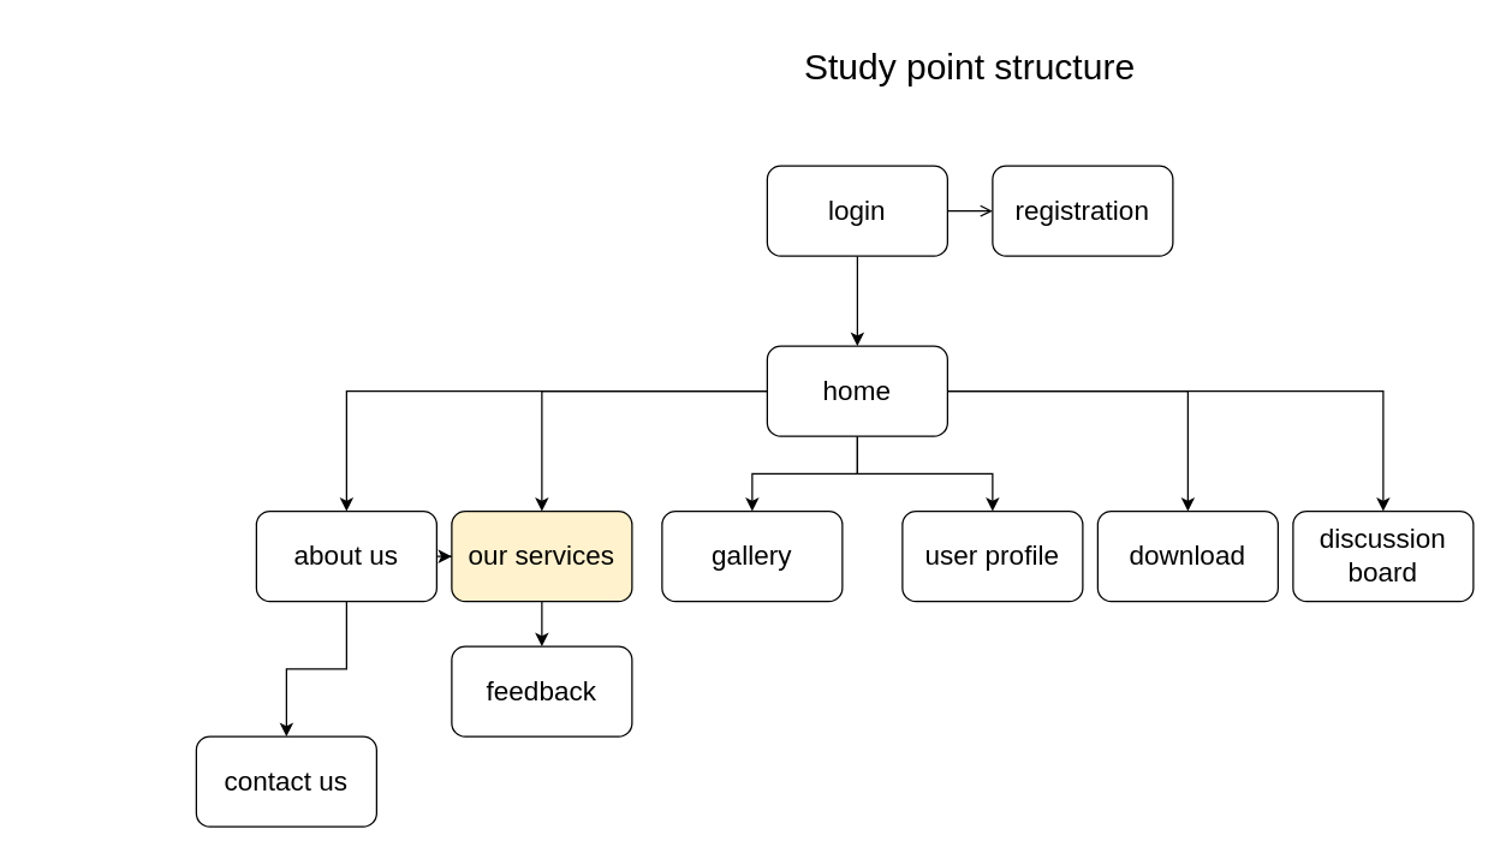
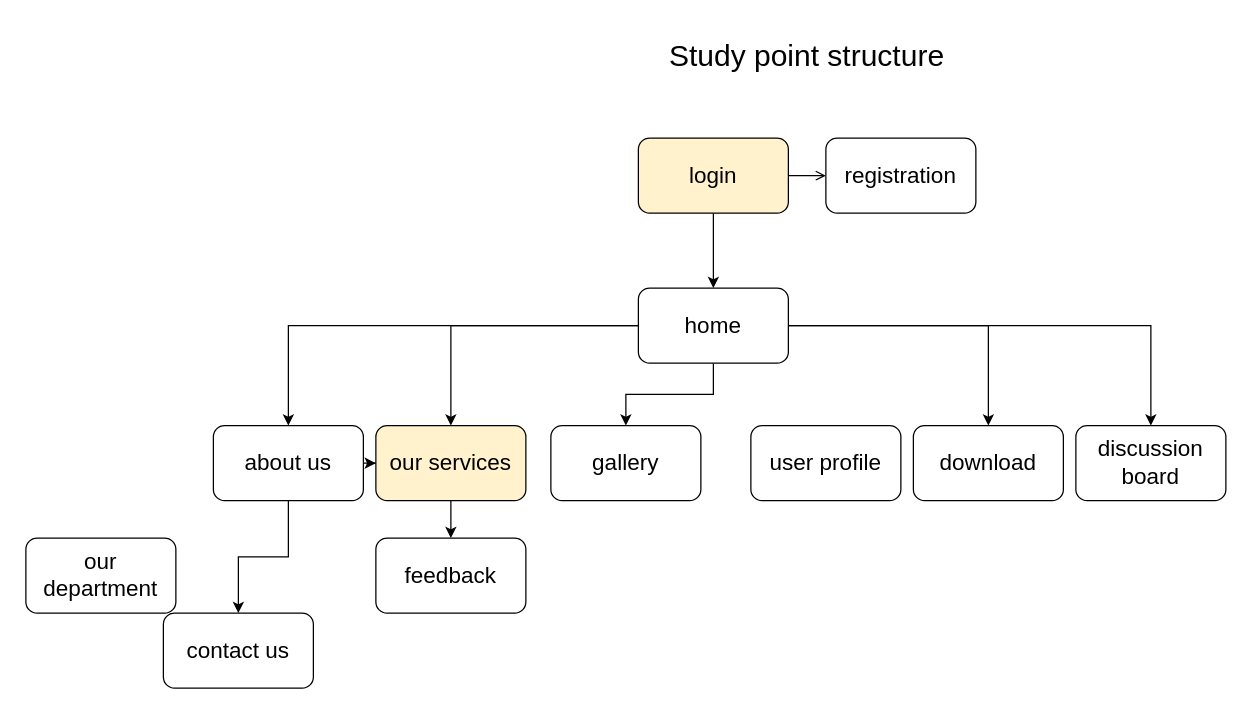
  <mxCell id="0" />
  <mxCell id="1" parent="0" />
  <mxCell id="2" value="&lt;font style=&quot;font-size: 24px&quot;&gt;Study point structure&lt;/font&gt;" style="text;html=1;strokeColor=none;fillColor=none;align=center;verticalAlign=middle;whiteSpace=wrap;rounded=0;" parent="1" vertex="1"><mxGeometry x="530" y="20" width="230" height="50" as="geometry" /></mxCell>
  <mxCell id="3" style="edgeStyle=orthogonalEdgeStyle;rounded=0;orthogonalLoop=1;jettySize=auto;html=1;entryX=0.5;entryY=0;entryDx=0;entryDy=0;" edge="1" parent="1" source="9" target="23"><mxGeometry relative="1" as="geometry" /></mxCell>
  <mxCell id="4" style="edgeStyle=orthogonalEdgeStyle;rounded=0;orthogonalLoop=1;jettySize=auto;html=1;entryX=0.5;entryY=0;entryDx=0;entryDy=0;" edge="1" parent="1" source="9" target="22"><mxGeometry relative="1" as="geometry"><mxPoint x="780" y="330" as="targetPoint" /></mxGeometry></mxCell>
- <mxCell id="5" style="edgeStyle=orthogonalEdgeStyle;rounded=0;orthogonalLoop=1;jettySize=auto;html=1;" edge="1" parent="1" source="9" target="21"><mxGeometry relative="1" as="geometry" /></mxCell>
  <mxCell id="6" style="edgeStyle=orthogonalEdgeStyle;rounded=0;orthogonalLoop=1;jettySize=auto;html=1;entryX=0.5;entryY=0;entryDx=0;entryDy=0;" edge="1" parent="1" source="9" target="15"><mxGeometry relative="1" as="geometry" /></mxCell>
  <mxCell id="7" style="edgeStyle=orthogonalEdgeStyle;rounded=0;orthogonalLoop=1;jettySize=auto;html=1;entryX=0.5;entryY=0;entryDx=0;entryDy=0;" edge="1" parent="1" source="9" target="14"><mxGeometry relative="1" as="geometry" /></mxCell>
  <mxCell id="8" style="edgeStyle=orthogonalEdgeStyle;rounded=0;orthogonalLoop=1;jettySize=auto;html=1;entryX=0.5;entryY=0;entryDx=0;entryDy=0;" edge="1" parent="1" source="9" target="12"><mxGeometry relative="1" as="geometry" /></mxCell>
  <mxCell id="9" value="home" style="rounded=1;whiteSpace=wrap;html=1;fontSize=18;" parent="1" vertex="1"><mxGeometry x="510" y="230" width="120" height="60" as="geometry" /></mxCell>
  <mxCell id="10" style="edgeStyle=orthogonalEdgeStyle;rounded=0;orthogonalLoop=1;jettySize=auto;html=1;fontSize=18;" parent="1" source="12" target="14" edge="1"><mxGeometry relative="1" as="geometry" /></mxCell>
  <mxCell id="11" style="edgeStyle=orthogonalEdgeStyle;rounded=0;orthogonalLoop=1;jettySize=auto;html=1;entryX=0.5;entryY=0;entryDx=0;entryDy=0;fontSize=18;" parent="1" source="12" target="17" edge="1"><mxGeometry relative="1" as="geometry" /></mxCell>
  <mxCell id="12" value="about us" style="rounded=1;whiteSpace=wrap;html=1;fontSize=18;" parent="1" vertex="1"><mxGeometry x="170" y="340" width="120" height="60" as="geometry" /></mxCell>
  <mxCell id="13" style="edgeStyle=orthogonalEdgeStyle;rounded=0;orthogonalLoop=1;jettySize=auto;html=1;entryX=0.5;entryY=0;entryDx=0;entryDy=0;fontSize=18;" parent="1" source="14" target="24" edge="1"><mxGeometry relative="1" as="geometry" /></mxCell>
  <mxCell id="14" value="our services" style="rounded=1;whiteSpace=wrap;html=1;fontSize=18;fillColor=#fff2cc;" parent="1" vertex="1"><mxGeometry x="300" y="340" width="120" height="60" as="geometry" /></mxCell>
  <mxCell id="15" value="gallery" style="rounded=1;whiteSpace=wrap;html=1;fontSize=18;" parent="1" vertex="1"><mxGeometry x="440" y="340" width="120" height="60" as="geometry" /></mxCell>
  <mxCell id="16" value="registration" style="rounded=1;whiteSpace=wrap;html=1;fontSize=18;" parent="1" vertex="1"><mxGeometry x="660" y="110" width="120" height="60" as="geometry" /></mxCell>
  <mxCell id="17" value="contact us" style="rounded=1;whiteSpace=wrap;html=1;fontSize=18;" parent="1" vertex="1"><mxGeometry x="130" y="490" width="120" height="60" as="geometry" /></mxCell>
  <mxCell id="18" style="edgeStyle=orthogonalEdgeStyle;rounded=0;orthogonalLoop=1;jettySize=auto;html=1;fontSize=18;endArrow=open;" parent="1" source="20" target="16" edge="1"><mxGeometry relative="1" as="geometry" /></mxCell>
  <mxCell id="19" style="edgeStyle=orthogonalEdgeStyle;rounded=0;orthogonalLoop=1;jettySize=auto;html=1;entryX=0.5;entryY=0;entryDx=0;entryDy=0;" edge="1" parent="1" source="20" target="9"><mxGeometry relative="1" as="geometry" /></mxCell>
- <mxCell id="20" value="login" style="rounded=1;whiteSpace=wrap;html=1;fontSize=18;" parent="1" vertex="1"><mxGeometry x="510" y="110" width="120" height="60" as="geometry" /></mxCell>
+ <mxCell id="20" value="login" style="rounded=1;whiteSpace=wrap;html=1;fontSize=18;fillColor=#fff2cc;" parent="1" vertex="1"><mxGeometry x="510" y="110" width="120" height="60" as="geometry" /></mxCell>
  <mxCell id="21" value="user profile" style="rounded=1;whiteSpace=wrap;html=1;fontSize=18;" parent="1" vertex="1"><mxGeometry x="600" y="340" width="120" height="60" as="geometry" /></mxCell>
  <mxCell id="22" value="download" style="rounded=1;whiteSpace=wrap;html=1;fontSize=18;" parent="1" vertex="1"><mxGeometry x="730" y="340" width="120" height="60" as="geometry" /></mxCell>
  <mxCell id="23" value="discussion board" style="rounded=1;whiteSpace=wrap;html=1;fontSize=18;" parent="1" vertex="1"><mxGeometry x="860" y="340" width="120" height="60" as="geometry" /></mxCell>
  <mxCell id="24" value="feedback" style="rounded=1;whiteSpace=wrap;html=1;fontSize=18;" parent="1" vertex="1"><mxGeometry x="300" y="430" width="120" height="60" as="geometry" /></mxCell>
+ <mxCell id="25" value="our department" style="rounded=1;whiteSpace=wrap;html=1;fontSize=18;" parent="1" vertex="1"><mxGeometry x="20" y="430" width="120" height="60" as="geometry" /></mxCell>
